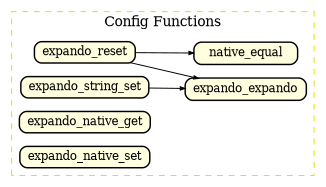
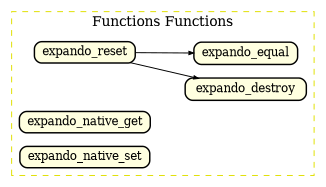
  digraph {
    compound=true
    nodesep=0.2
    rankdir=LR
    ranksep=0.5
    node [color=black fillcolor="#ffffe0" fontsize=12 penwidth=1.5 shape=Mrecord style=filled]
    edge [arrowsize=0.5 penwidth=1.0]
    expando_reset [height=0.2]
-   expando_destroy [height=0.2 label=expando_expando]
-   expando_equal [height=0.2 label=native_equal]
-   expando_string_set [height=0.2]
+   expando_destroy [height=0.2]
+   expando_equal [height=0.2]
    expando_native_get [height=0.2]
    expando_native_set [height=0.2]
    subgraph cluster_1 {
      color="#e0e000"
      fillcolor=white
      fontcolor=black
-     label="Config Functions"
+     label="Functions Functions"
      style=dashed
      expando_reset
      expando_destroy
      expando_equal
-     expando_string_set
      expando_native_get
      expando_native_set
    }
    expando_reset -> expando_destroy
    expando_reset -> expando_equal
-   expando_string_set -> expando_destroy
  }
